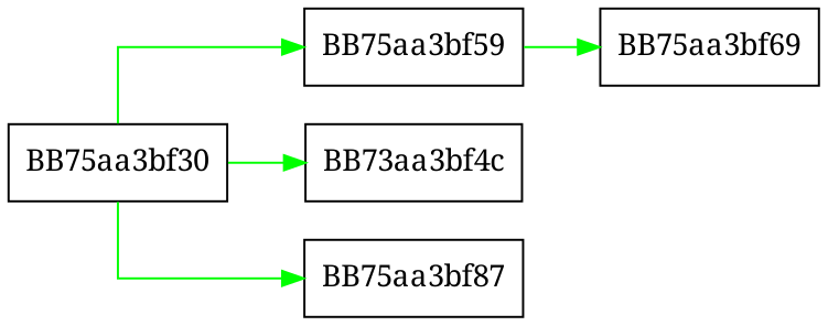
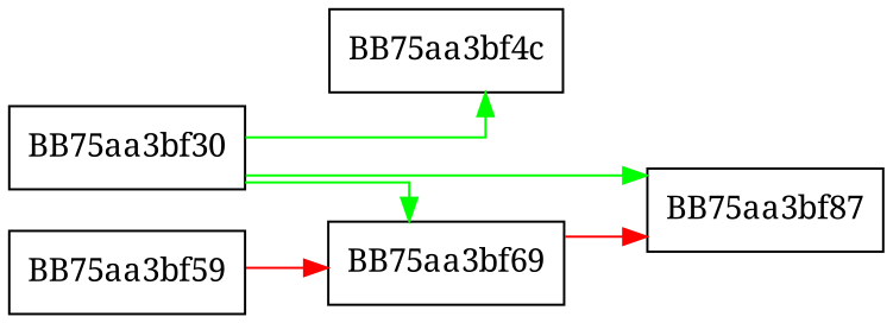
  digraph {
    fontname="Noto Serif"
    rankdir=LR
    splines=ortho
    node [fontname="Noto Serif" shape=box]
    edge [color=green fontname="Noto Serif"]
    BB75aa3bf30
    BB75aa3bf59
-   BB75aa3bf4c [label=BB73aa3bf4c]
+   BB75aa3bf4c
    BB75aa3bf87
    BB75aa3bf69
-   BB75aa3bf30 -> BB75aa3bf59
+   BB75aa3bf30 -> BB75aa3bf69
    BB75aa3bf30 -> BB75aa3bf4c
    BB75aa3bf30 -> BB75aa3bf87
-   BB75aa3bf59 -> BB75aa3bf69
+   BB75aa3bf59 -> BB75aa3bf69 [color=red]
+   BB75aa3bf69 -> BB75aa3bf87 [color=red]
  }
